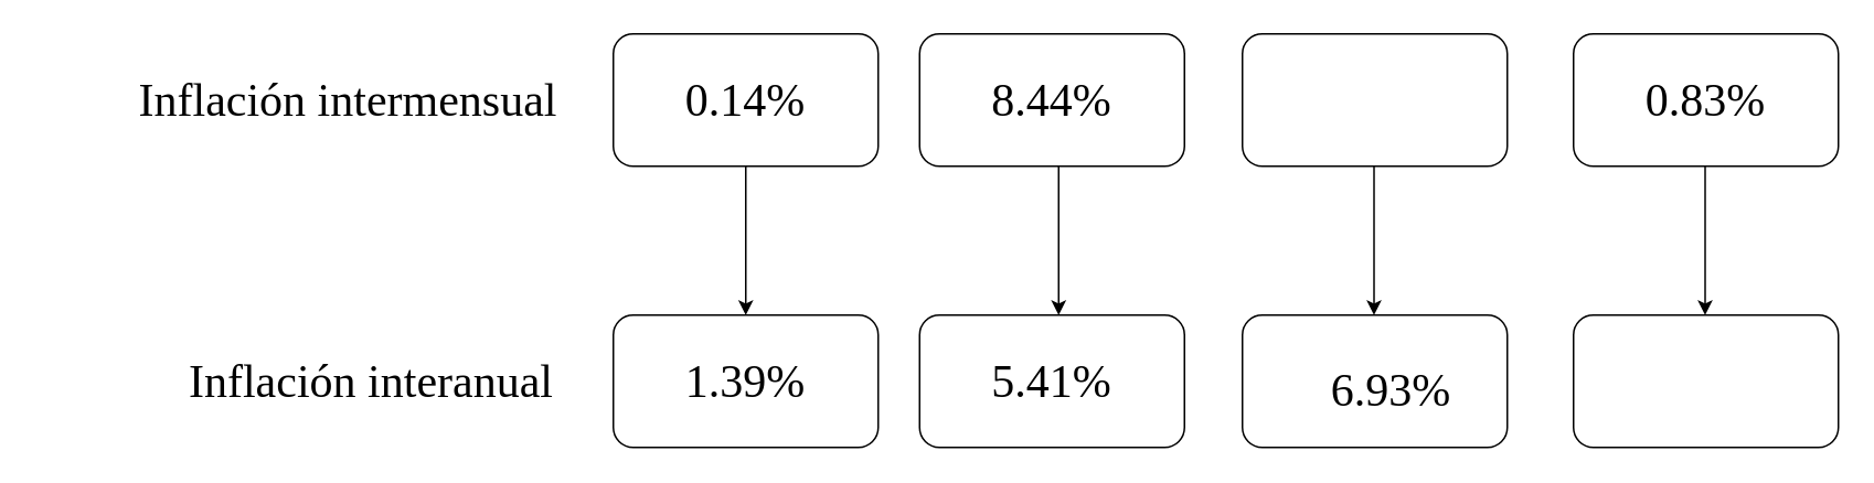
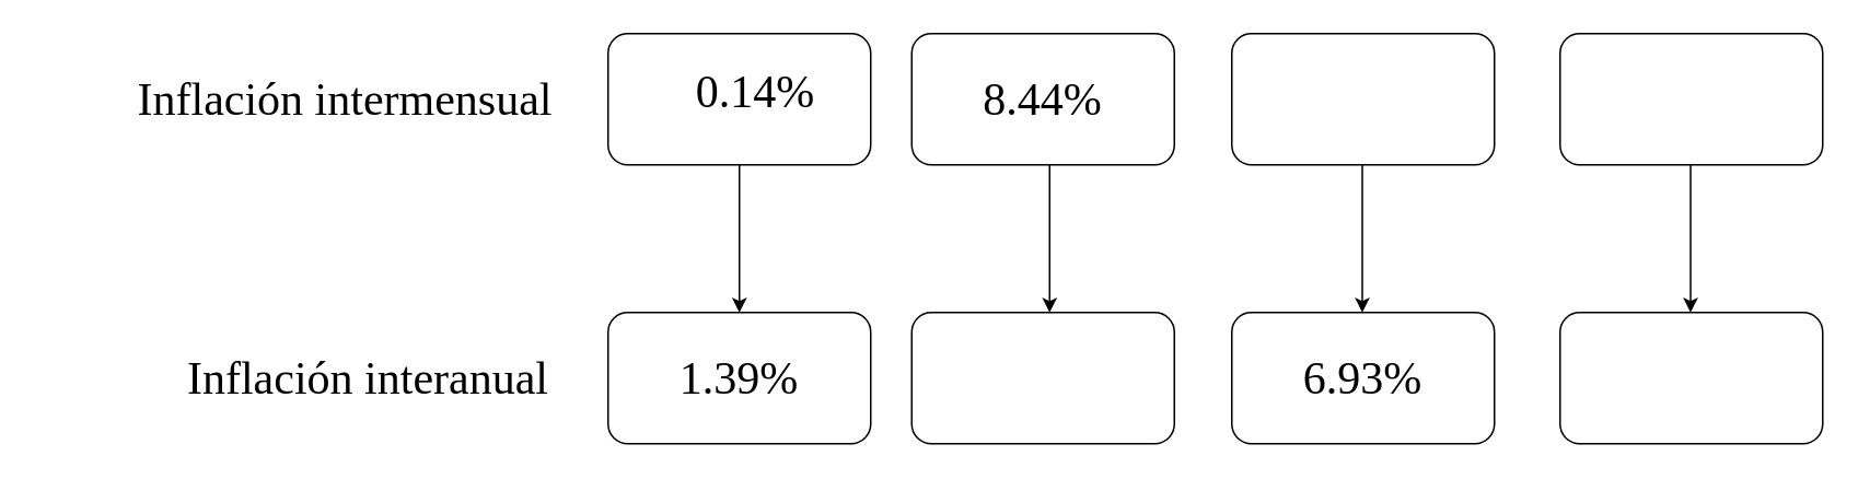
  <mxCell id="0" />
  <mxCell id="1" parent="0" />
  <mxCell id="2" value="" style="rounded=1;whiteSpace=wrap;html=1;" vertex="1" parent="1"><mxGeometry x="370" y="20" width="160" height="80" as="geometry" /></mxCell>
  <mxCell id="3" value="" style="rounded=1;whiteSpace=wrap;html=1;" vertex="1" parent="1"><mxGeometry x="555" y="20" width="160" height="80" as="geometry" /></mxCell>
  <mxCell id="4" value="" style="rounded=1;whiteSpace=wrap;html=1;" vertex="1" parent="1"><mxGeometry x="750" y="20" width="160" height="80" as="geometry" /></mxCell>
  <mxCell id="5" value="" style="rounded=1;whiteSpace=wrap;html=1;" vertex="1" parent="1"><mxGeometry x="950" y="20" width="160" height="80" as="geometry" /></mxCell>
- <mxCell id="6" value="&lt;font face=&quot;Times New Roman&quot; style=&quot;font-size: 28px;&quot;&gt;0.14%&lt;/font&gt;" style="text;html=1;strokeColor=none;fillColor=none;align=center;verticalAlign=middle;whiteSpace=wrap;rounded=0;" vertex="1" parent="1"><mxGeometry x="400" y="35" width="100" height="50" as="geometry" /></mxCell>
+ <mxCell id="6" value="&lt;font face=&quot;Times New Roman&quot; style=&quot;font-size: 28px;&quot;&gt;0.14%&lt;/font&gt;" style="text;html=1;strokeColor=none;fillColor=none;align=center;verticalAlign=middle;whiteSpace=wrap;rounded=0;" vertex="1" parent="1"><mxGeometry x="410" y="30" width="100" height="50" as="geometry" /></mxCell>
  <mxCell id="7" value="&lt;font face=&quot;Times New Roman&quot; style=&quot;font-size: 28px;&quot;&gt;8.44%&lt;/font&gt;" style="text;html=1;strokeColor=none;fillColor=none;align=center;verticalAlign=middle;whiteSpace=wrap;rounded=0;" vertex="1" parent="1"><mxGeometry x="585" y="35" width="100" height="50" as="geometry" /></mxCell>
- <mxCell id="8" value="&lt;font face=&quot;Times New Roman&quot; style=&quot;font-size: 28px;&quot;&gt;0.83%&lt;/font&gt;" style="text;html=1;strokeColor=none;fillColor=none;align=center;verticalAlign=middle;whiteSpace=wrap;rounded=0;" vertex="1" parent="1"><mxGeometry x="980" y="35" width="100" height="50" as="geometry" /></mxCell>
  <mxCell id="9" value="" style="rounded=1;whiteSpace=wrap;html=1;" vertex="1" parent="1"><mxGeometry x="370" y="190" width="160" height="80" as="geometry" /></mxCell>
  <mxCell id="10" value="" style="rounded=1;whiteSpace=wrap;html=1;" vertex="1" parent="1"><mxGeometry x="555" y="190" width="160" height="80" as="geometry" /></mxCell>
  <mxCell id="11" value="" style="rounded=1;whiteSpace=wrap;html=1;" vertex="1" parent="1"><mxGeometry x="750" y="190" width="160" height="80" as="geometry" /></mxCell>
  <mxCell id="12" value="" style="rounded=1;whiteSpace=wrap;html=1;" vertex="1" parent="1"><mxGeometry x="950" y="190" width="160" height="80" as="geometry" /></mxCell>
  <mxCell id="13" value="&lt;font face=&quot;Times New Roman&quot; style=&quot;font-size: 28px;&quot;&gt;1.39%&lt;/font&gt;" style="text;html=1;strokeColor=none;fillColor=none;align=center;verticalAlign=middle;whiteSpace=wrap;rounded=0;" vertex="1" parent="1"><mxGeometry x="400" y="205" width="100" height="50" as="geometry" /></mxCell>
- <mxCell id="14" value="&lt;font face=&quot;Times New Roman&quot; style=&quot;font-size: 28px;&quot;&gt;5.41%&lt;/font&gt;" style="text;html=1;strokeColor=none;fillColor=none;align=center;verticalAlign=middle;whiteSpace=wrap;rounded=0;" vertex="1" parent="1"><mxGeometry x="585" y="205" width="100" height="50" as="geometry" /></mxCell>
- <mxCell id="15" value="&lt;font face=&quot;Times New Roman&quot; style=&quot;font-size: 28px;&quot;&gt;6.93%&lt;/font&gt;" style="text;html=1;strokeColor=none;fillColor=none;align=center;verticalAlign=middle;whiteSpace=wrap;rounded=0;" vertex="1" parent="1"><mxGeometry x="790" y="210" width="100" height="50" as="geometry" /></mxCell>
+ <mxCell id="15" value="&lt;font face=&quot;Times New Roman&quot; style=&quot;font-size: 28px;&quot;&gt;6.93%&lt;/font&gt;" style="text;html=1;strokeColor=none;fillColor=none;align=center;verticalAlign=middle;whiteSpace=wrap;rounded=0;" vertex="1" parent="1"><mxGeometry x="780" y="205" width="100" height="50" as="geometry" /></mxCell>
  <mxCell id="16" value="" style="endArrow=classic;html=1;rounded=0;fontFamily=Times New Roman;fontSize=28;entryX=0.5;entryY=0;entryDx=0;entryDy=0;" edge="1" parent="1" target="9"><mxGeometry width="50" height="50" relative="1" as="geometry"><mxPoint x="450" y="100" as="sourcePoint" /><mxPoint x="450" y="180" as="targetPoint" /></mxGeometry></mxCell>
  <mxCell id="17" value="" style="endArrow=classic;html=1;rounded=0;fontFamily=Times New Roman;fontSize=28;entryX=0.5;entryY=0;entryDx=0;entryDy=0;" edge="1" parent="1"><mxGeometry width="50" height="50" relative="1" as="geometry"><mxPoint x="639" y="100" as="sourcePoint" /><mxPoint x="639" y="190" as="targetPoint" /></mxGeometry></mxCell>
  <mxCell id="18" value="" style="endArrow=classic;html=1;rounded=0;fontFamily=Times New Roman;fontSize=28;entryX=0.5;entryY=0;entryDx=0;entryDy=0;" edge="1" parent="1"><mxGeometry width="50" height="50" relative="1" as="geometry"><mxPoint x="829.5" y="100" as="sourcePoint" /><mxPoint x="829.5" y="190" as="targetPoint" /></mxGeometry></mxCell>
  <mxCell id="19" value="" style="endArrow=classic;html=1;rounded=0;fontFamily=Times New Roman;fontSize=28;entryX=0.5;entryY=0;entryDx=0;entryDy=0;" edge="1" parent="1"><mxGeometry width="50" height="50" relative="1" as="geometry"><mxPoint x="1029.5" y="100" as="sourcePoint" /><mxPoint x="1029.5" y="190" as="targetPoint" /></mxGeometry></mxCell>
  <mxCell id="20" value="&lt;font face=&quot;Times New Roman&quot;&gt;&lt;span style=&quot;font-size: 28px;&quot;&gt;Inflación intermensual&lt;/span&gt;&lt;/font&gt;" style="text;html=1;strokeColor=none;fillColor=none;align=center;verticalAlign=middle;whiteSpace=wrap;rounded=0;" vertex="1" parent="1"><mxGeometry x="20" y="35" width="380" height="50" as="geometry" /></mxCell>
  <mxCell id="21" value="&lt;font face=&quot;Times New Roman&quot;&gt;&lt;span style=&quot;font-size: 28px;&quot;&gt;Inflación interanual&lt;/span&gt;&lt;/font&gt;" style="text;html=1;strokeColor=none;fillColor=none;align=center;verticalAlign=middle;whiteSpace=wrap;rounded=0;" vertex="1" parent="1"><mxGeometry x="34" y="205" width="380" height="50" as="geometry" /></mxCell>
